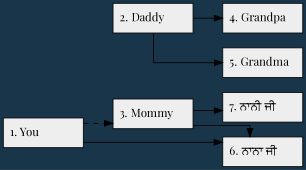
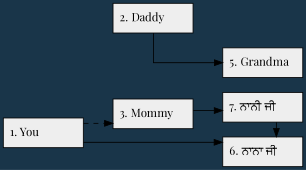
  digraph {
    bgcolor="#193549"
    fontname="Playfair Display"
    labeljust=l
    rankdir=LR
    splines=ortho
    node [fillcolor="#eeeeee" fontname="Playfair Display" group=r0 shape=box style=filled stylex=invis]
    edge [color=xtransparent fontname="Playfair Display" style=solid xconstraint=none]
    n1 [label="1. You\l" width=1.35]
    n2 [label="2. Daddy\l" width=1.35]
    n3 [group=r1 label="3. Mommy\l" width=1.35]
-   n4 [label="4. Grandpa\l" width=1.35]
    n5 [group=r1 label="5. Grandma\l" width=1.35]
    n6 [group=r2 label="6. ਨਾਨਾ ਜੀ\l" width=1.35]
    n7 [group=r3 label="7. ਨਾਨੀ ਜੀ\l" width=1.35]
    subgraph sub_1 {
      rank=same
      n1
    }
    subgraph sub_2 {
      rank=same
      n2
      n3
    }
    subgraph sub_3 {
      rank=same
-     n4
      n5
      n6
      n7
    }
    n1 -> n3 [style=dashed]
    n1 -> n6
-   n2 -> n4
    n2 -> n5
-   n3 -> n6
+   n7 -> n6
    n3 -> n7
  }
